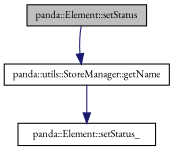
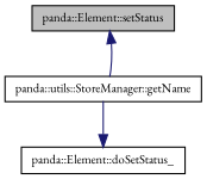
  digraph {
    fontname="EB Garamond"
    rankdir=TB
    node [color=black fillcolor=white fontname="EB Garamond" fontsize=10 shape=record style=filled]
    edge [color=midnightblue fontname="EB Garamond" fontsize=10 labelfontname=Helvetica labelfontsize=10 style=solid]
    n1 [fillcolor=grey75 fontcolor=black height=0.2 label="panda::Element::setStatus" width=0.4]
    n2 [height=0.2 label="panda::utils::StoreManager::getName" width=0.4]
-   n3 [height=0.2 label="panda::Element::setStatus_" width=0.4]
-   n1 -> n2
+   n3 [height=0.2 label="panda::Element::doSetStatus_" width=0.4]
+   n2 -> n1
    n2 -> n3
  }
